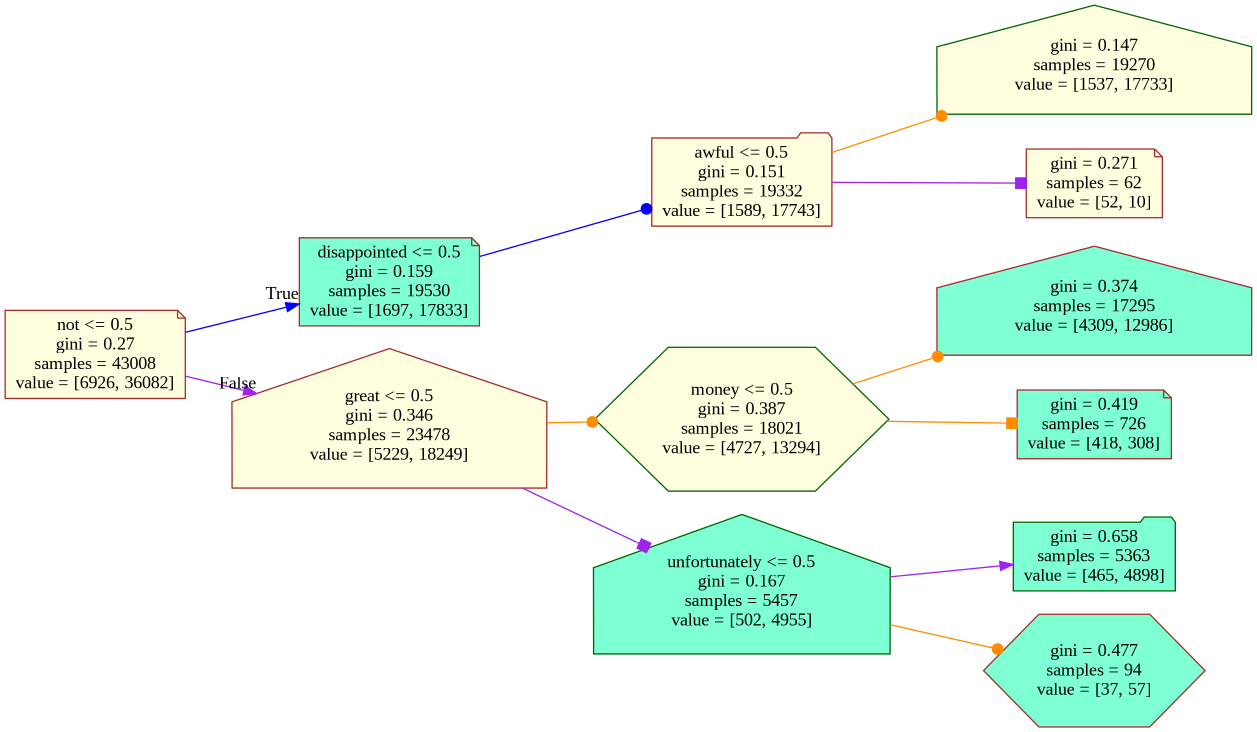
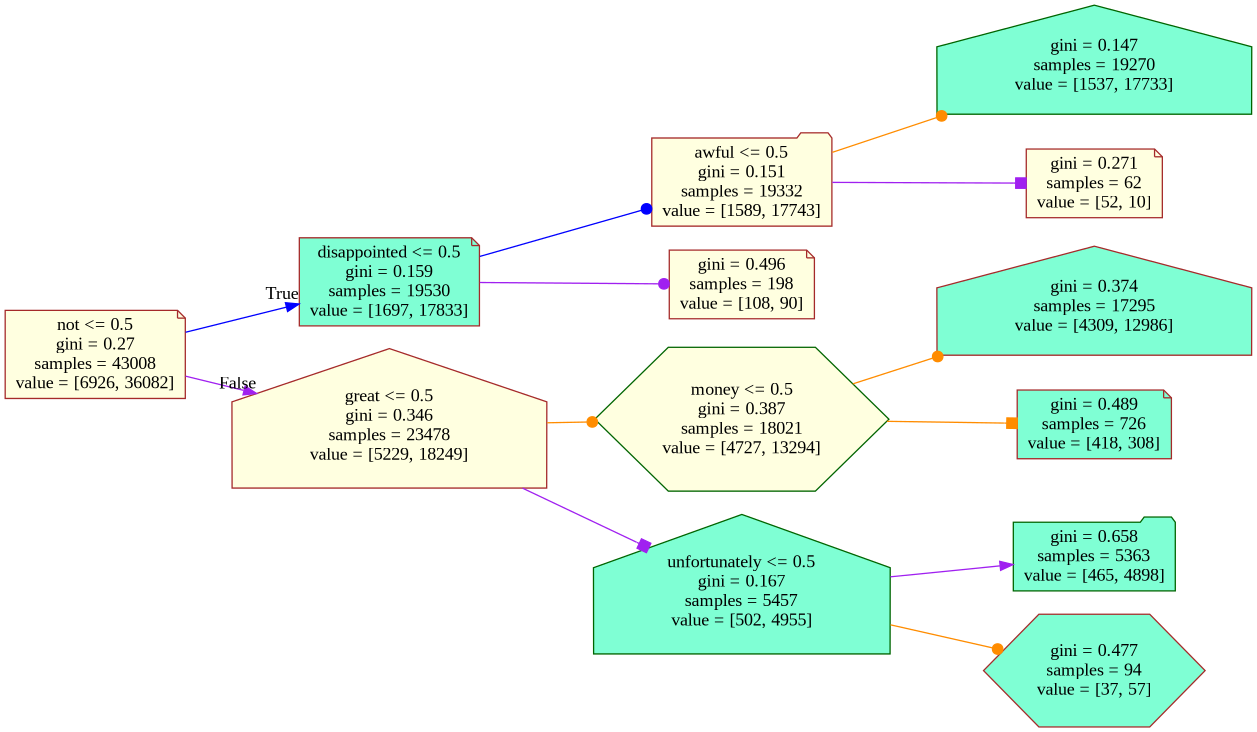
  digraph {
    fontname="Liberation Serif"
    rankdir=LR
    node [color=brown fillcolor=lightyellow fontname="Liberation Serif" shape=note style=filled]
    edge [arrowhead=dot color=purple fontname="Liberation Serif"]
    n1 [label="not <= 0.5\ngini = 0.27\nsamples = 43008\nvalue = [6926, 36082]"]
    n2 [fillcolor=aquamarine label="disappointed <= 0.5\ngini = 0.159\nsamples = 19530\nvalue = [1697, 17833]"]
    n3 [label="great <= 0.5\ngini = 0.346\nsamples = 23478\nvalue = [5229, 18249]" shape=house]
    n4 [label="awful <= 0.5\ngini = 0.151\nsamples = 19332\nvalue = [1589, 17743]" shape=folder]
+   n5 [label="gini = 0.496\nsamples = 198\nvalue = [108, 90]"]
    n6 [color=darkgreen label="money <= 0.5\ngini = 0.387\nsamples = 18021\nvalue = [4727, 13294]" shape=hexagon]
    n7 [color=darkgreen fillcolor=aquamarine label="unfortunately <= 0.5\ngini = 0.167\nsamples = 5457\nvalue = [502, 4955]" shape=house]
-   n8 [color=darkgreen label="gini = 0.147\nsamples = 19270\nvalue = [1537, 17733]" shape=house]
+   n8 [color=darkgreen fillcolor=aquamarine label="gini = 0.147\nsamples = 19270\nvalue = [1537, 17733]" shape=house]
    n9 [label="gini = 0.271\nsamples = 62\nvalue = [52, 10]"]
    n10 [fillcolor=aquamarine label="gini = 0.374\nsamples = 17295\nvalue = [4309, 12986]" shape=house]
-   n11 [fillcolor=aquamarine label="gini = 0.419\nsamples = 726\nvalue = [418, 308]"]
+   n11 [fillcolor=aquamarine label="gini = 0.489\nsamples = 726\nvalue = [418, 308]"]
    n12 [color=darkgreen fillcolor=aquamarine label="gini = 0.658\nsamples = 5363\nvalue = [465, 4898]" shape=folder]
    n13 [fillcolor=aquamarine label="gini = 0.477\nsamples = 94\nvalue = [37, 57]" shape=hexagon]
    n1 -> n2 [arrowhead=normal color=blue headlabel=True labelangle=45 labeldistance=2.5]
    n1 -> n3 [arrowhead=normal headlabel=False labelangle=-45 labeldistance=2.5]
    n2 -> n4 [color=blue]
+   n2 -> n5
    n3 -> n6 [color=darkorange]
    n3 -> n7 [arrowhead=box]
    n4 -> n8 [color=darkorange]
    n4 -> n9 [arrowhead=box]
    n6 -> n10 [color=darkorange]
    n6 -> n11 [arrowhead=box color=darkorange]
    n7 -> n12 [arrowhead=normal]
    n7 -> n13 [color=darkorange]
  }
